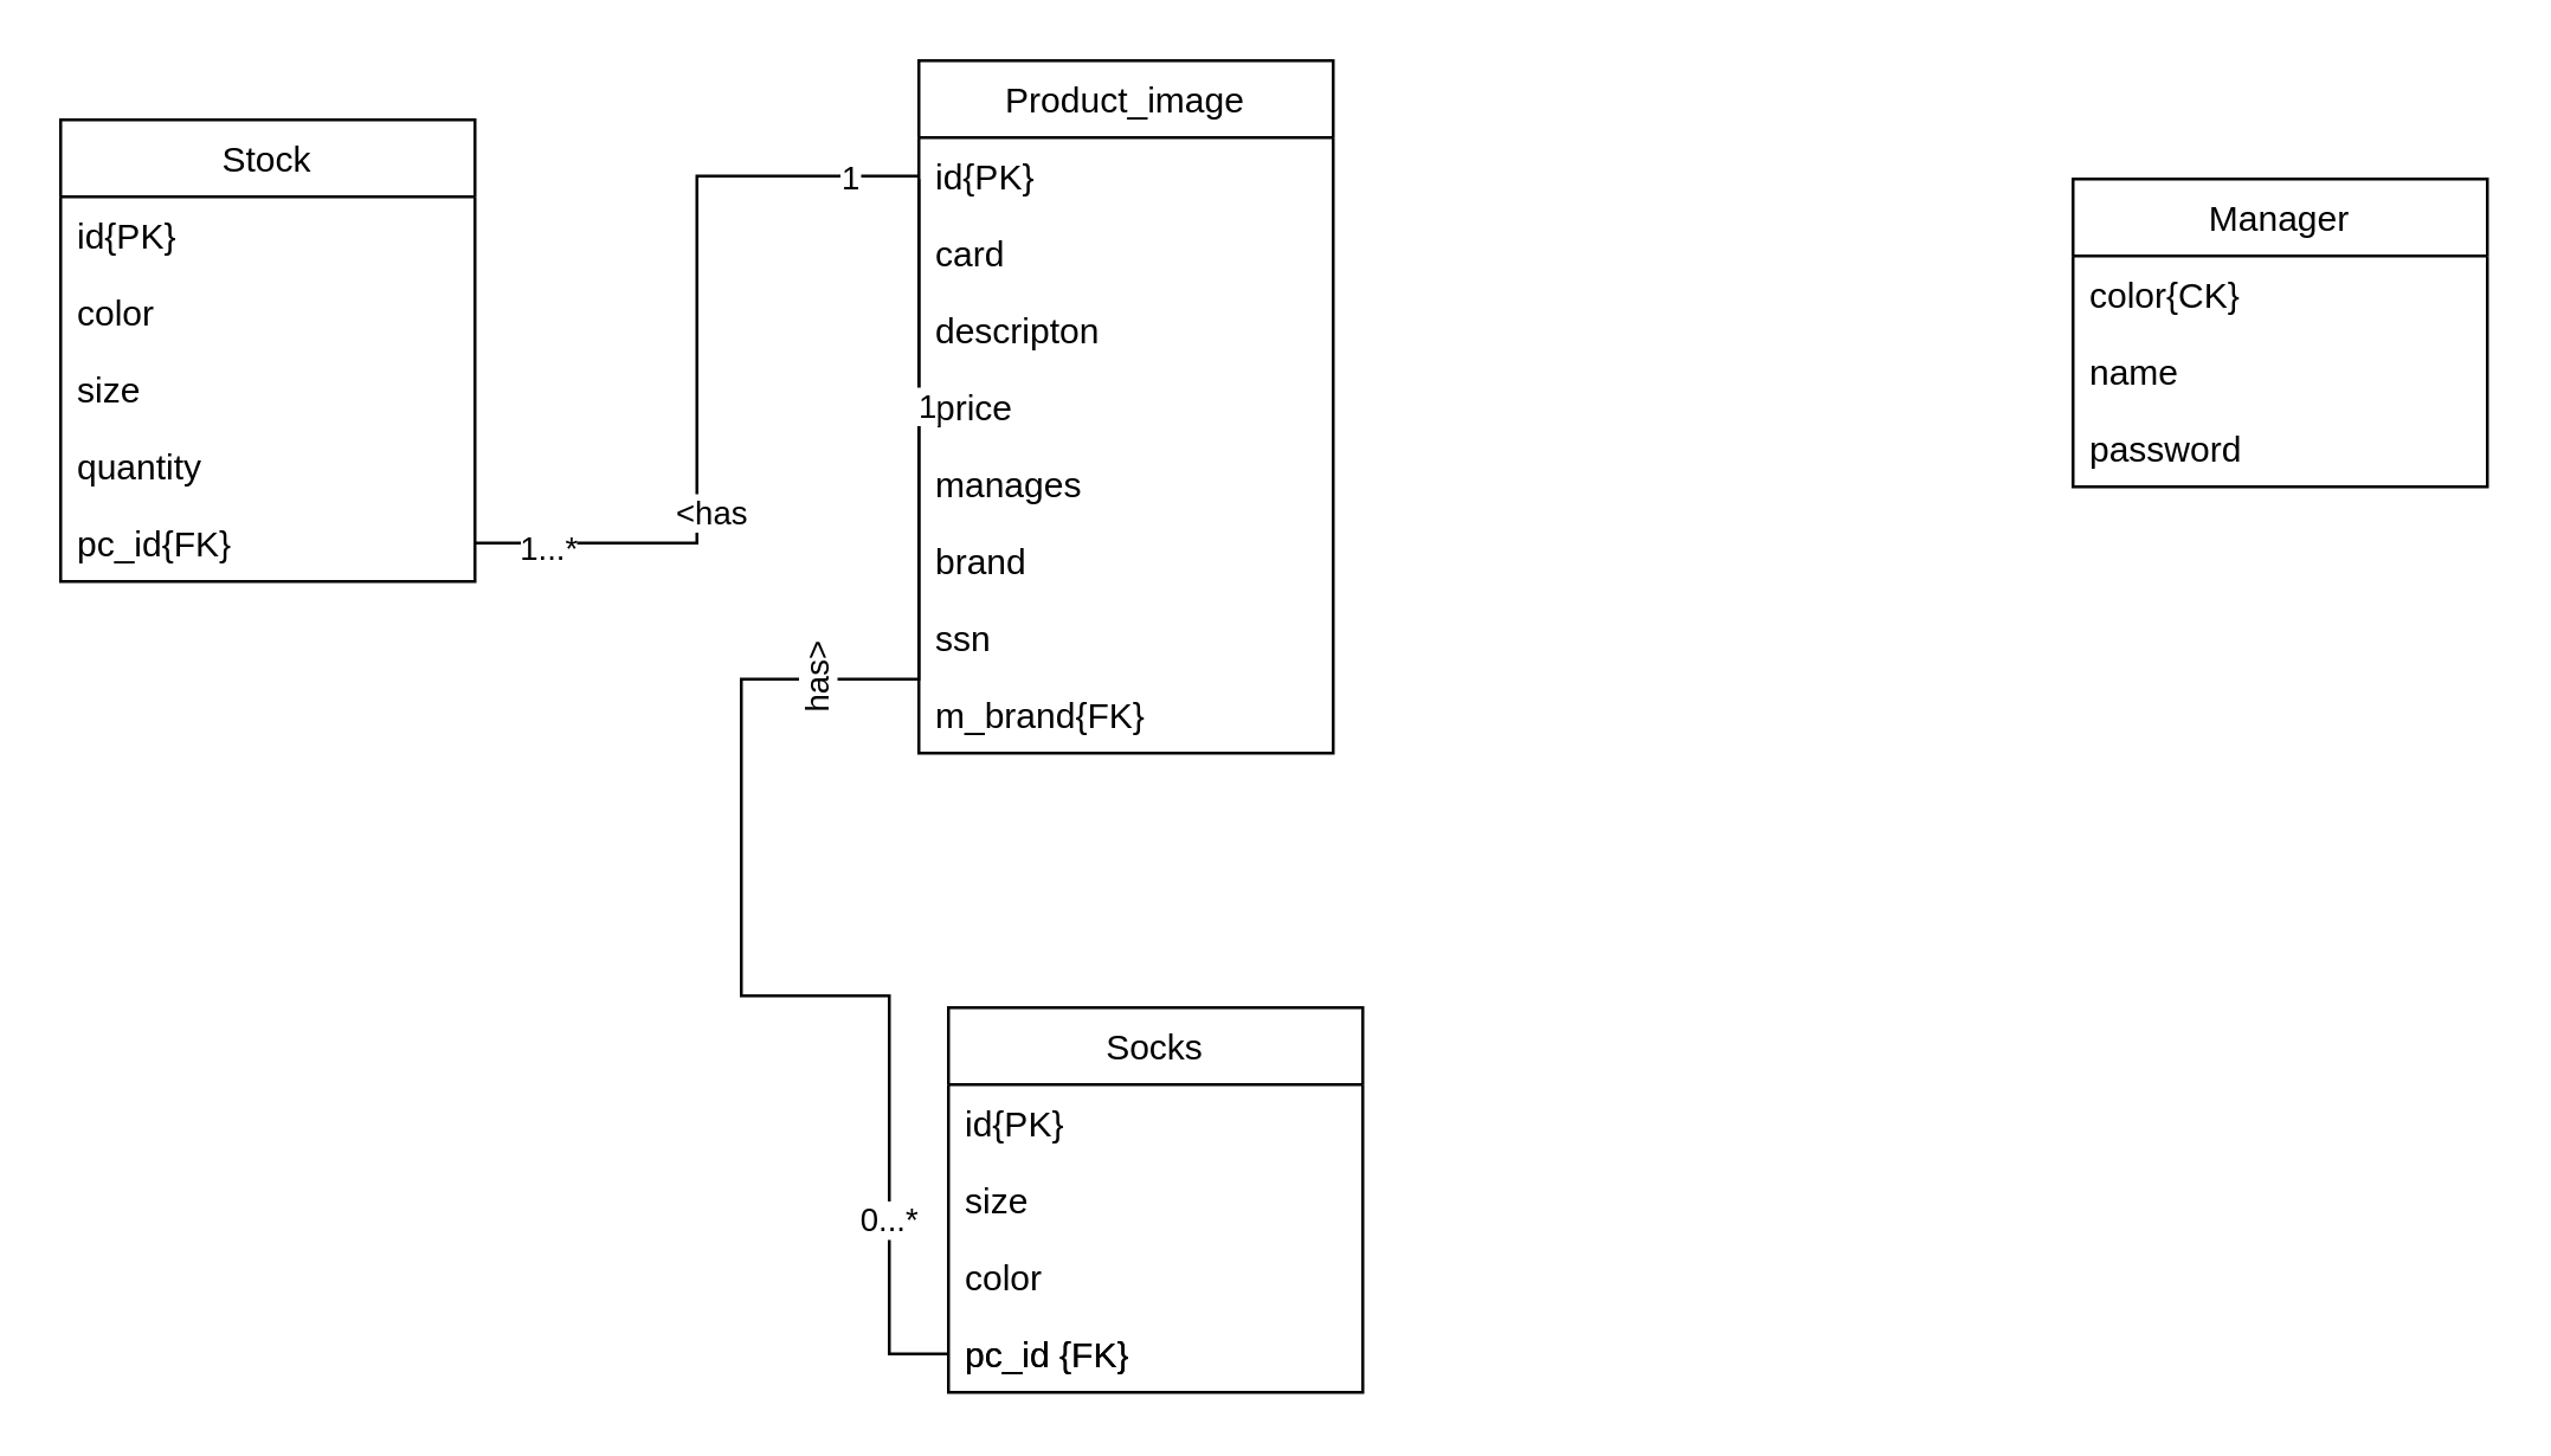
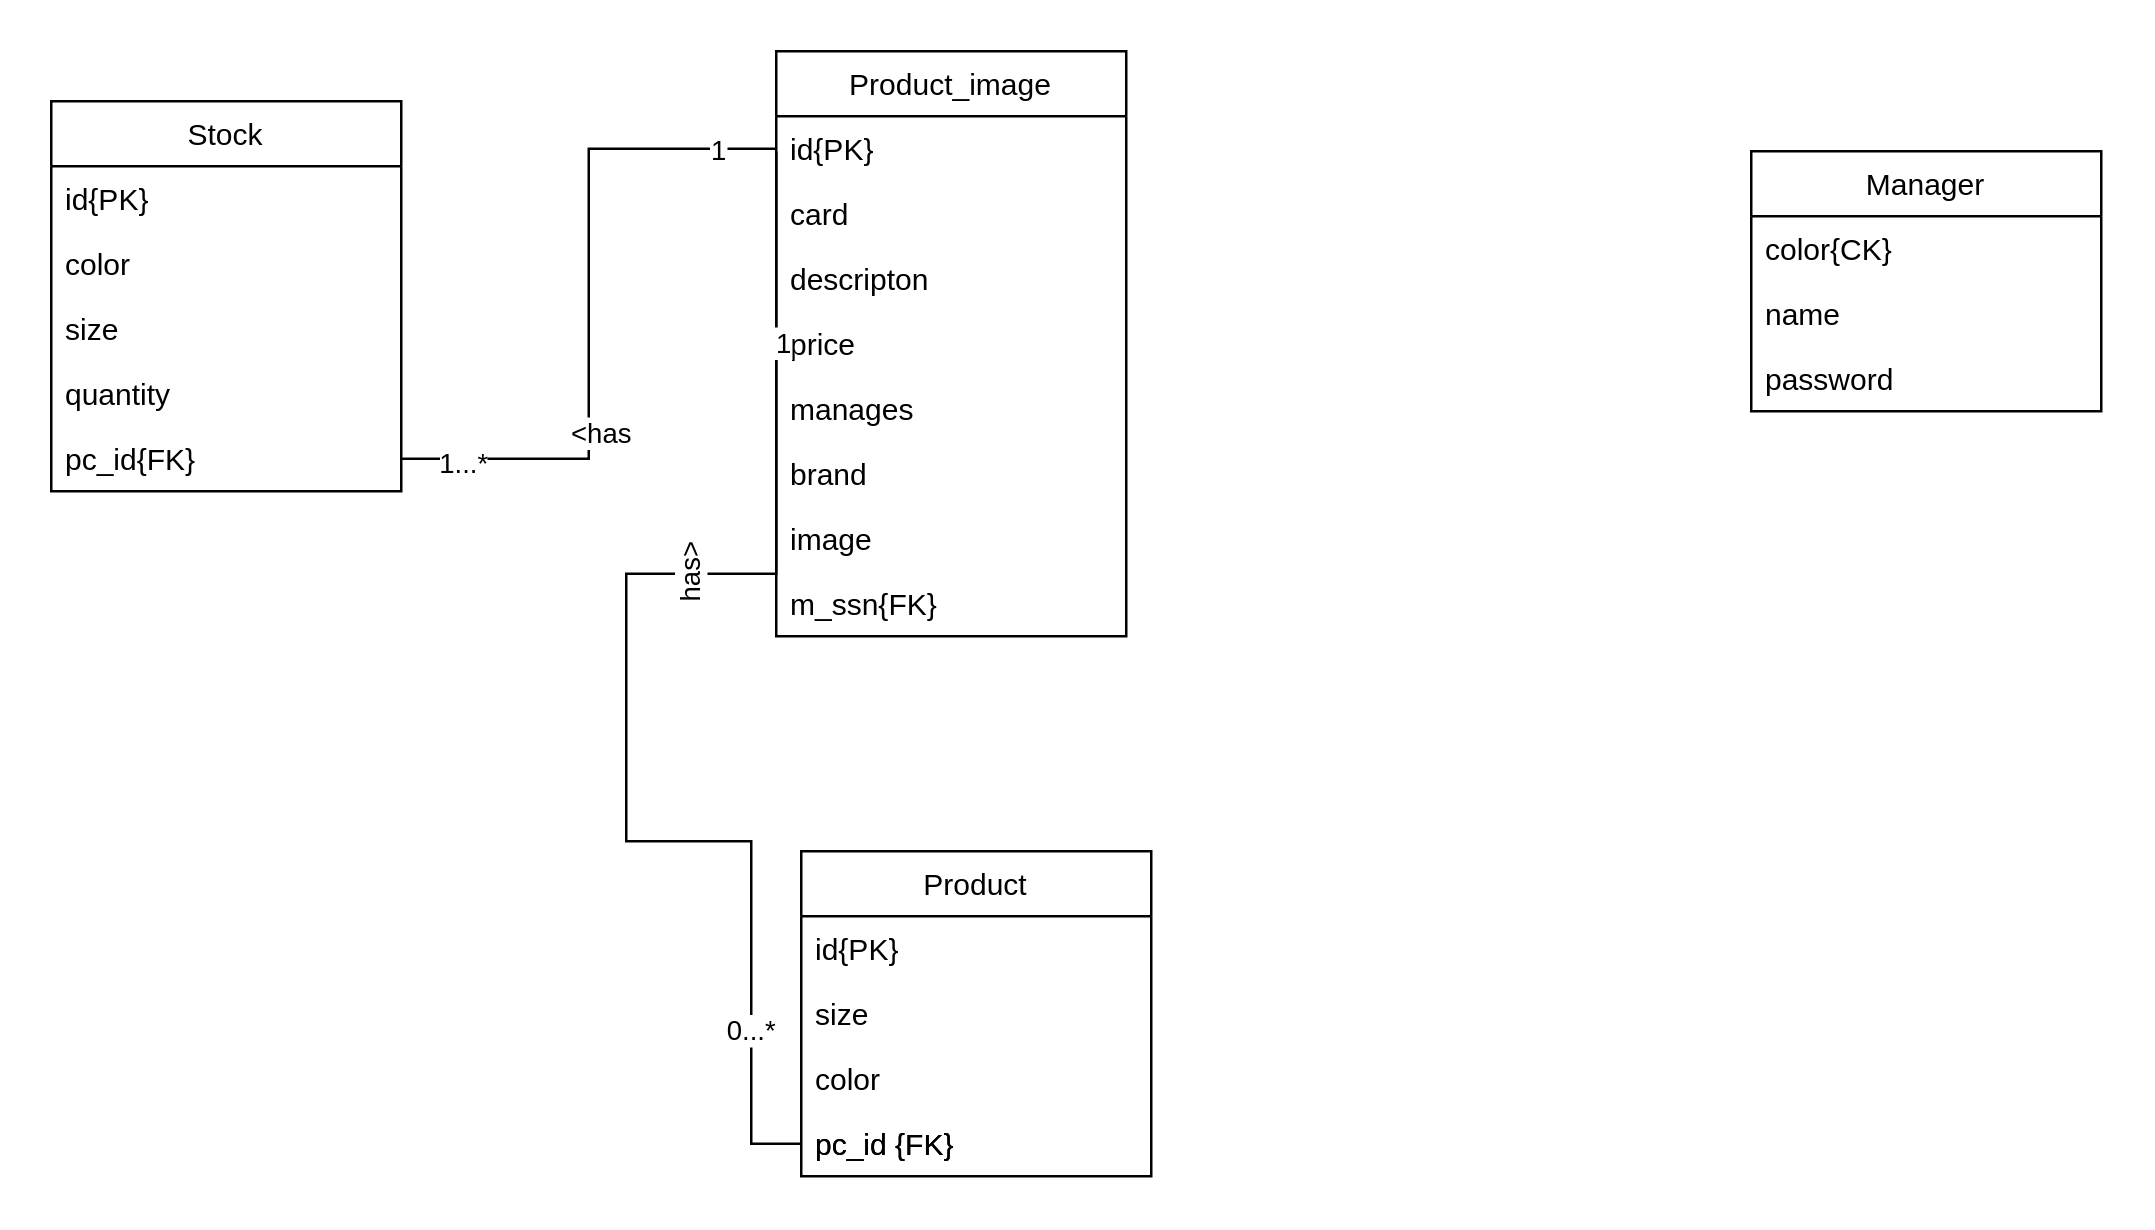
  <mxCell id="0" />
  <mxCell id="1" parent="0" />
  <mxCell id="2" value="Product_image" style="swimlane;fontStyle=0;childLayout=stackLayout;horizontal=1;startSize=26;fillColor=none;horizontalStack=0;resizeParent=1;resizeParentMax=0;resizeLast=0;collapsible=1;marginBottom=0;" vertex="1" parent="1"><mxGeometry x="310" y="20" width="140" height="234" as="geometry" /></mxCell>
  <mxCell id="3" value="id{PK}" style="text;strokeColor=none;fillColor=none;align=left;verticalAlign=top;spacingLeft=4;spacingRight=4;overflow=hidden;rotatable=0;points=[[0,0.5],[1,0.5]];portConstraint=eastwest;" vertex="1" parent="2"><mxGeometry y="26" width="140" height="26" as="geometry" /></mxCell>
  <mxCell id="4" value="card" style="text;strokeColor=none;fillColor=none;align=left;verticalAlign=top;spacingLeft=4;spacingRight=4;overflow=hidden;rotatable=0;points=[[0,0.5],[1,0.5]];portConstraint=eastwest;" vertex="1" parent="2"><mxGeometry y="52" width="140" height="26" as="geometry" /></mxCell>
  <mxCell id="5" value="descripton" style="text;strokeColor=none;fillColor=none;align=left;verticalAlign=top;spacingLeft=4;spacingRight=4;overflow=hidden;rotatable=0;points=[[0,0.5],[1,0.5]];portConstraint=eastwest;" vertex="1" parent="2"><mxGeometry y="78" width="140" height="26" as="geometry" /></mxCell>
  <mxCell id="6" value="price" style="text;strokeColor=none;fillColor=none;align=left;verticalAlign=top;spacingLeft=4;spacingRight=4;overflow=hidden;rotatable=0;points=[[0,0.5],[1,0.5]];portConstraint=eastwest;" vertex="1" parent="2"><mxGeometry y="104" width="140" height="26" as="geometry" /></mxCell>
  <mxCell id="7" value="manages&#10;" style="text;strokeColor=none;fillColor=none;align=left;verticalAlign=top;spacingLeft=4;spacingRight=4;overflow=hidden;rotatable=0;points=[[0,0.5],[1,0.5]];portConstraint=eastwest;" vertex="1" parent="2"><mxGeometry y="130" width="140" height="26" as="geometry" /></mxCell>
  <mxCell id="8" value="brand" style="text;strokeColor=none;fillColor=none;align=left;verticalAlign=top;spacingLeft=4;spacingRight=4;overflow=hidden;rotatable=0;points=[[0,0.5],[1,0.5]];portConstraint=eastwest;" vertex="1" parent="2"><mxGeometry y="156" width="140" height="26" as="geometry" /></mxCell>
- <mxCell id="9" value="ssn" style="text;strokeColor=none;fillColor=none;align=left;verticalAlign=top;spacingLeft=4;spacingRight=4;overflow=hidden;rotatable=0;points=[[0,0.5],[1,0.5]];portConstraint=eastwest;" vertex="1" parent="2"><mxGeometry y="182" width="140" height="26" as="geometry" /></mxCell>
- <mxCell id="10" value="m_brand{FK}" style="text;strokeColor=none;fillColor=none;align=left;verticalAlign=top;spacingLeft=4;spacingRight=4;overflow=hidden;rotatable=0;points=[[0,0.5],[1,0.5]];portConstraint=eastwest;" vertex="1" parent="2"><mxGeometry y="208" width="140" height="26" as="geometry" /></mxCell>
+ <mxCell id="9" value="image" style="text;strokeColor=none;fillColor=none;align=left;verticalAlign=top;spacingLeft=4;spacingRight=4;overflow=hidden;rotatable=0;points=[[0,0.5],[1,0.5]];portConstraint=eastwest;" vertex="1" parent="2"><mxGeometry y="182" width="140" height="26" as="geometry" /></mxCell>
+ <mxCell id="10" value="m_ssn{FK}" style="text;strokeColor=none;fillColor=none;align=left;verticalAlign=top;spacingLeft=4;spacingRight=4;overflow=hidden;rotatable=0;points=[[0,0.5],[1,0.5]];portConstraint=eastwest;" vertex="1" parent="2"><mxGeometry y="208" width="140" height="26" as="geometry" /></mxCell>
  <mxCell id="11" value="Stock" style="swimlane;fontStyle=0;childLayout=stackLayout;horizontal=1;startSize=26;fillColor=none;horizontalStack=0;resizeParent=1;resizeParentMax=0;resizeLast=0;collapsible=1;marginBottom=0;" vertex="1" parent="1"><mxGeometry x="20" y="40" width="140" height="156" as="geometry" /></mxCell>
  <mxCell id="12" value="id{PK}" style="text;strokeColor=none;fillColor=none;align=left;verticalAlign=top;spacingLeft=4;spacingRight=4;overflow=hidden;rotatable=0;points=[[0,0.5],[1,0.5]];portConstraint=eastwest;" vertex="1" parent="11"><mxGeometry y="26" width="140" height="26" as="geometry" /></mxCell>
  <mxCell id="13" value="color" style="text;strokeColor=none;fillColor=none;align=left;verticalAlign=top;spacingLeft=4;spacingRight=4;overflow=hidden;rotatable=0;points=[[0,0.5],[1,0.5]];portConstraint=eastwest;" vertex="1" parent="11"><mxGeometry y="52" width="140" height="26" as="geometry" /></mxCell>
  <mxCell id="14" value="size" style="text;strokeColor=none;fillColor=none;align=left;verticalAlign=top;spacingLeft=4;spacingRight=4;overflow=hidden;rotatable=0;points=[[0,0.5],[1,0.5]];portConstraint=eastwest;" vertex="1" parent="11"><mxGeometry y="78" width="140" height="26" as="geometry" /></mxCell>
  <mxCell id="15" value="quantity" style="text;strokeColor=none;fillColor=none;align=left;verticalAlign=top;spacingLeft=4;spacingRight=4;overflow=hidden;rotatable=0;points=[[0,0.5],[1,0.5]];portConstraint=eastwest;" vertex="1" parent="11"><mxGeometry y="104" width="140" height="26" as="geometry" /></mxCell>
  <mxCell id="16" value="pc_id{FK}" style="text;strokeColor=none;fillColor=none;align=left;verticalAlign=top;spacingLeft=4;spacingRight=4;overflow=hidden;rotatable=0;points=[[0,0.5],[1,0.5]];portConstraint=eastwest;" vertex="1" parent="11"><mxGeometry y="130" width="140" height="26" as="geometry" /></mxCell>
  <mxCell id="17" value="Manager" style="swimlane;fontStyle=0;childLayout=stackLayout;horizontal=1;startSize=26;fillColor=none;horizontalStack=0;resizeParent=1;resizeParentMax=0;resizeLast=0;collapsible=1;marginBottom=0;" vertex="1" parent="1"><mxGeometry x="700" y="60" width="140" height="104" as="geometry" /></mxCell>
  <mxCell id="18" value="color{CK}" style="text;strokeColor=none;fillColor=none;align=left;verticalAlign=top;spacingLeft=4;spacingRight=4;overflow=hidden;rotatable=0;points=[[0,0.5],[1,0.5]];portConstraint=eastwest;" vertex="1" parent="17"><mxGeometry y="26" width="140" height="26" as="geometry" /></mxCell>
  <mxCell id="19" value="name" style="text;strokeColor=none;fillColor=none;align=left;verticalAlign=top;spacingLeft=4;spacingRight=4;overflow=hidden;rotatable=0;points=[[0,0.5],[1,0.5]];portConstraint=eastwest;" vertex="1" parent="17"><mxGeometry y="52" width="140" height="26" as="geometry" /></mxCell>
  <mxCell id="20" value="password" style="text;strokeColor=none;fillColor=none;align=left;verticalAlign=top;spacingLeft=4;spacingRight=4;overflow=hidden;rotatable=0;points=[[0,0.5],[1,0.5]];portConstraint=eastwest;" vertex="1" parent="17"><mxGeometry y="78" width="140" height="26" as="geometry" /></mxCell>
  <mxCell id="21" style="edgeStyle=orthogonalEdgeStyle;rounded=0;orthogonalLoop=1;jettySize=auto;html=1;exitX=0;exitY=0.5;exitDx=0;exitDy=0;endArrow=none;endFill=0;" edge="1" parent="1" source="34"><mxGeometry relative="1" as="geometry"><mxPoint x="310" y="60" as="targetPoint" /><Array as="points"><mxPoint x="300" y="457" /><mxPoint x="300" y="336" /><mxPoint x="250" y="336" /><mxPoint x="250" y="229" /></Array></mxGeometry></mxCell>
  <mxCell id="22" value="1" style="edgeLabel;html=1;align=center;verticalAlign=middle;resizable=0;points=[];" vertex="1" connectable="0" parent="21"><mxGeometry x="0.712" y="-2" relative="1" as="geometry"><mxPoint as="offset" /></mxGeometry></mxCell>
  <mxCell id="23" value="0...*" style="edgeLabel;html=1;align=center;verticalAlign=middle;resizable=0;points=[];" vertex="1" connectable="0" parent="21"><mxGeometry x="-0.748" y="1" relative="1" as="geometry"><mxPoint as="offset" /></mxGeometry></mxCell>
  <mxCell id="24" value="has&amp;gt;" style="edgeLabel;html=1;align=center;verticalAlign=middle;resizable=0;points=[];rotation=270;" vertex="1" connectable="0" parent="21"><mxGeometry x="0.224" y="-1" relative="1" as="geometry"><mxPoint as="offset" /></mxGeometry></mxCell>
- <mxCell id="25" value="Socks" style="swimlane;fontStyle=0;childLayout=stackLayout;horizontal=1;startSize=26;fillColor=none;horizontalStack=0;resizeParent=1;resizeParentMax=0;resizeLast=0;collapsible=1;marginBottom=0;" vertex="1" parent="1"><mxGeometry x="320" y="340" width="140" height="130" as="geometry" /></mxCell>
+ <mxCell id="25" value="Product" style="swimlane;fontStyle=0;childLayout=stackLayout;horizontal=1;startSize=26;fillColor=none;horizontalStack=0;resizeParent=1;resizeParentMax=0;resizeLast=0;collapsible=1;marginBottom=0;" vertex="1" parent="1"><mxGeometry x="320" y="340" width="140" height="130" as="geometry" /></mxCell>
  <mxCell id="26" value="id{PK}" style="text;strokeColor=none;fillColor=none;align=left;verticalAlign=top;spacingLeft=4;spacingRight=4;overflow=hidden;rotatable=0;points=[[0,0.5],[1,0.5]];portConstraint=eastwest;" vertex="1" parent="25"><mxGeometry y="26" width="140" height="26" as="geometry" /></mxCell>
  <mxCell id="27" value="size" style="text;strokeColor=none;fillColor=none;align=left;verticalAlign=top;spacingLeft=4;spacingRight=4;overflow=hidden;rotatable=0;points=[[0,0.5],[1,0.5]];portConstraint=eastwest;" vertex="1" parent="25"><mxGeometry y="52" width="140" height="26" as="geometry" /></mxCell>
  <mxCell id="28" value="color" style="text;strokeColor=none;fillColor=none;align=left;verticalAlign=top;spacingLeft=4;spacingRight=4;overflow=hidden;rotatable=0;points=[[0,0.5],[1,0.5]];portConstraint=eastwest;" vertex="1" parent="25"><mxGeometry y="78" width="140" height="26" as="geometry" /></mxCell>
  <mxCell id="29" value="pc_id {FK}" style="text;strokeColor=none;fillColor=none;align=left;verticalAlign=top;spacingLeft=4;spacingRight=4;overflow=hidden;rotatable=0;points=[[0,0.5],[1,0.5]];portConstraint=eastwest;" vertex="1" parent="25"><mxGeometry y="104" width="140" height="26" as="geometry" /></mxCell>
  <mxCell id="30" style="edgeStyle=orthogonalEdgeStyle;rounded=0;orthogonalLoop=1;jettySize=auto;html=1;exitX=0;exitY=0.5;exitDx=0;exitDy=0;entryX=1;entryY=0.5;entryDx=0;entryDy=0;endArrow=none;endFill=0;" edge="1" parent="1" source="3" target="16"><mxGeometry relative="1" as="geometry" /></mxCell>
  <mxCell id="31" value="&amp;lt;has" style="edgeLabel;html=1;align=center;verticalAlign=middle;resizable=0;points=[];" vertex="1" connectable="0" parent="30"><mxGeometry x="0.373" y="4" relative="1" as="geometry"><mxPoint as="offset" /></mxGeometry></mxCell>
  <mxCell id="32" value="1" style="edgeLabel;html=1;align=center;verticalAlign=middle;resizable=0;points=[];" vertex="1" connectable="0" parent="30"><mxGeometry x="-0.823" relative="1" as="geometry"><mxPoint as="offset" /></mxGeometry></mxCell>
  <mxCell id="33" value="1...*" style="edgeLabel;html=1;align=center;verticalAlign=middle;resizable=0;points=[];" vertex="1" connectable="0" parent="30"><mxGeometry x="0.822" y="1" relative="1" as="geometry"><mxPoint as="offset" /></mxGeometry></mxCell>
  <mxCell id="34" value="pc_id {FK}" style="text;strokeColor=none;fillColor=none;align=left;verticalAlign=top;spacingLeft=4;spacingRight=4;overflow=hidden;rotatable=0;points=[[0,0.5],[1,0.5]];portConstraint=eastwest;" vertex="1" parent="1"><mxGeometry x="320" y="444" width="140" height="26" as="geometry" /></mxCell>
